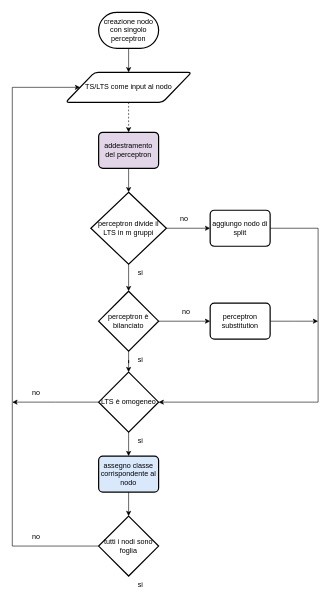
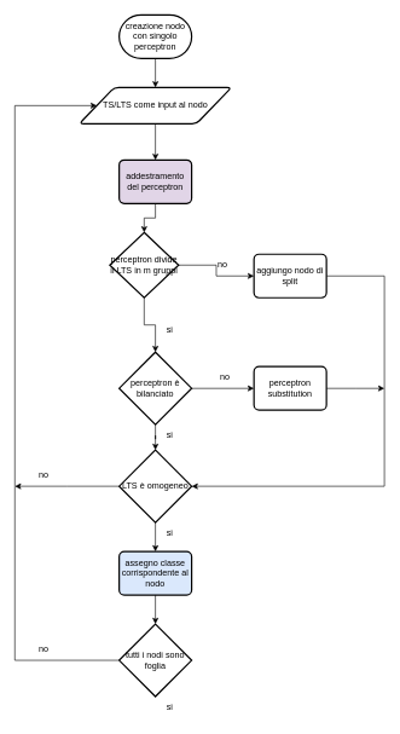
  <mxCell id="0" />
  <mxCell id="1" parent="0" />
  <mxCell id="2" style="edgeStyle=orthogonalEdgeStyle;rounded=0;orthogonalLoop=1;jettySize=auto;html=1;exitX=0.5;exitY=1;exitDx=0;exitDy=0;exitPerimeter=0;entryX=0.5;entryY=0;entryDx=0;entryDy=0;" edge="1" parent="1" source="3" target="5"><mxGeometry relative="1" as="geometry" /></mxCell>
  <mxCell id="3" value="creazione nodo con singolo perceptron" style="strokeWidth=2;html=1;shape=mxgraph.flowchart.terminator;whiteSpace=wrap;" vertex="1" parent="1"><mxGeometry x="164" y="20" width="100" height="60" as="geometry" /></mxCell>
- <mxCell id="4" style="edgeStyle=orthogonalEdgeStyle;rounded=0;orthogonalLoop=1;jettySize=auto;html=1;exitX=0.5;exitY=1;exitDx=0;exitDy=0;entryX=0.5;entryY=0;entryDx=0;entryDy=0;dashed=1;" edge="1" parent="1" source="5" target="7"><mxGeometry relative="1" as="geometry" /></mxCell>
+ <mxCell id="4" style="edgeStyle=orthogonalEdgeStyle;rounded=0;orthogonalLoop=1;jettySize=auto;html=1;exitX=0.5;exitY=1;exitDx=0;exitDy=0;entryX=0.5;entryY=0;entryDx=0;entryDy=0;" edge="1" parent="1" source="5" target="7"><mxGeometry relative="1" as="geometry" /></mxCell>
  <mxCell id="5" value="TS/LTS come input al nodo" style="shape=parallelogram;html=1;strokeWidth=2;perimeter=parallelogramPerimeter;whiteSpace=wrap;rounded=1;arcSize=12;size=0.23;" vertex="1" parent="1"><mxGeometry x="109" y="120" width="210" height="50" as="geometry" /></mxCell>
  <mxCell id="6" style="edgeStyle=orthogonalEdgeStyle;rounded=0;orthogonalLoop=1;jettySize=auto;html=1;exitX=0.5;exitY=1;exitDx=0;exitDy=0;entryX=0.5;entryY=0;entryDx=0;entryDy=0;entryPerimeter=0;" edge="1" parent="1" source="7" target="10"><mxGeometry relative="1" as="geometry" /></mxCell>
  <mxCell id="7" value="addestramento del perceptron" style="rounded=1;whiteSpace=wrap;html=1;absoluteArcSize=1;arcSize=14;strokeWidth=2;fillColor=#e1d5e7;" vertex="1" parent="1"><mxGeometry x="164" y="220" width="100" height="60" as="geometry" /></mxCell>
  <mxCell id="8" style="edgeStyle=orthogonalEdgeStyle;rounded=0;orthogonalLoop=1;jettySize=auto;html=1;exitX=0.5;exitY=1;exitDx=0;exitDy=0;exitPerimeter=0;entryX=0.5;entryY=0;entryDx=0;entryDy=0;entryPerimeter=0;" edge="1" parent="1" source="10" target="13"><mxGeometry relative="1" as="geometry" /></mxCell>
  <mxCell id="9" style="edgeStyle=orthogonalEdgeStyle;rounded=0;orthogonalLoop=1;jettySize=auto;html=1;exitX=1;exitY=0.5;exitDx=0;exitDy=0;exitPerimeter=0;entryX=0;entryY=0.5;entryDx=0;entryDy=0;" edge="1" parent="1" source="10" target="28"><mxGeometry relative="1" as="geometry" /></mxCell>
- <mxCell id="10" value="perceptron divide il LTS in m gruppi" style="strokeWidth=2;html=1;shape=mxgraph.flowchart.decision;whiteSpace=wrap;" vertex="1" parent="1"><mxGeometry x="151" y="320" width="126" height="120" as="geometry" /></mxCell>
+ <mxCell id="10" value="perceptron divide il LTS in m gruppi" style="strokeWidth=2;html=1;shape=mxgraph.flowchart.decision;whiteSpace=wrap;" vertex="1" parent="1"><mxGeometry x="151" y="320" width="95" height="90" as="geometry" /></mxCell>
  <mxCell id="11" style="edgeStyle=orthogonalEdgeStyle;rounded=0;orthogonalLoop=1;jettySize=auto;html=1;exitX=0.5;exitY=1;exitDx=0;exitDy=0;exitPerimeter=0;" edge="1" parent="1" source="13" target="16"><mxGeometry relative="1" as="geometry" /></mxCell>
  <mxCell id="12" style="edgeStyle=orthogonalEdgeStyle;rounded=0;orthogonalLoop=1;jettySize=auto;html=1;exitX=1;exitY=0.5;exitDx=0;exitDy=0;exitPerimeter=0;entryX=0;entryY=0.5;entryDx=0;entryDy=0;" edge="1" parent="1" source="13" target="30"><mxGeometry relative="1" as="geometry" /></mxCell>
  <mxCell id="13" value="perceptron è bilanciato" style="strokeWidth=2;html=1;shape=mxgraph.flowchart.decision;whiteSpace=wrap;" vertex="1" parent="1"><mxGeometry x="164" y="485" width="100" height="100" as="geometry" /></mxCell>
  <mxCell id="14" style="edgeStyle=orthogonalEdgeStyle;rounded=0;orthogonalLoop=1;jettySize=auto;html=1;exitX=0.5;exitY=1;exitDx=0;exitDy=0;exitPerimeter=0;entryX=0.5;entryY=0;entryDx=0;entryDy=0;" edge="1" parent="1" source="16" target="18"><mxGeometry relative="1" as="geometry" /></mxCell>
  <mxCell id="15" style="edgeStyle=orthogonalEdgeStyle;rounded=0;orthogonalLoop=1;jettySize=auto;html=1;exitX=0;exitY=0.5;exitDx=0;exitDy=0;exitPerimeter=0;" edge="1" parent="1" source="16"><mxGeometry relative="1" as="geometry"><mxPoint x="20" y="670" as="targetPoint" /></mxGeometry></mxCell>
  <mxCell id="16" value="LTS è omogeneo" style="strokeWidth=2;html=1;shape=mxgraph.flowchart.decision;whiteSpace=wrap;" vertex="1" parent="1"><mxGeometry x="164" y="620" width="100" height="100" as="geometry" /></mxCell>
  <mxCell id="17" style="edgeStyle=orthogonalEdgeStyle;rounded=0;orthogonalLoop=1;jettySize=auto;html=1;exitX=0.5;exitY=1;exitDx=0;exitDy=0;entryX=0.5;entryY=0;entryDx=0;entryDy=0;entryPerimeter=0;" edge="1" parent="1" source="18" target="19"><mxGeometry relative="1" as="geometry" /></mxCell>
  <mxCell id="18" value="assegno classe corrispondente al nodo" style="rounded=1;whiteSpace=wrap;html=1;absoluteArcSize=1;arcSize=14;strokeWidth=2;fillColor=#dae8fc;" vertex="1" parent="1"><mxGeometry x="164" y="760" width="100" height="60" as="geometry" /></mxCell>
  <mxCell id="19" value="tutti i nodi sono foglia" style="strokeWidth=2;html=1;shape=mxgraph.flowchart.decision;whiteSpace=wrap;" vertex="1" parent="1"><mxGeometry x="164" y="860" width="100" height="100" as="geometry" /></mxCell>
  <mxCell id="20" style="edgeStyle=orthogonalEdgeStyle;rounded=0;orthogonalLoop=1;jettySize=auto;html=1;exitX=0;exitY=0.5;exitDx=0;exitDy=0;exitPerimeter=0;entryX=0;entryY=0.5;entryDx=0;entryDy=0;" edge="1" parent="1" source="19" target="5"><mxGeometry relative="1" as="geometry"><mxPoint x="20" y="140" as="targetPoint" /><Array as="points"><mxPoint x="20" y="910" /><mxPoint x="20" y="145" /></Array></mxGeometry></mxCell>
  <mxCell id="21" value="no" style="text;html=1;strokeColor=none;fillColor=none;align=center;verticalAlign=middle;whiteSpace=wrap;rounded=0;" vertex="1" parent="1"><mxGeometry x="30" y="880" width="60" height="30" as="geometry" /></mxCell>
  <mxCell id="22" value="no" style="text;html=1;strokeColor=none;fillColor=none;align=center;verticalAlign=middle;whiteSpace=wrap;rounded=0;" vertex="1" parent="1"><mxGeometry x="30" y="640" width="60" height="30" as="geometry" /></mxCell>
  <mxCell id="23" value="si" style="text;html=1;strokeColor=none;fillColor=none;align=center;verticalAlign=middle;whiteSpace=wrap;rounded=0;" vertex="1" parent="1"><mxGeometry x="204" y="440" width="60" height="30" as="geometry" /></mxCell>
  <mxCell id="24" value="si" style="text;html=1;strokeColor=none;fillColor=none;align=center;verticalAlign=middle;whiteSpace=wrap;rounded=0;" vertex="1" parent="1"><mxGeometry x="204" y="585" width="60" height="30" as="geometry" /></mxCell>
  <mxCell id="25" value="si" style="text;html=1;strokeColor=none;fillColor=none;align=center;verticalAlign=middle;whiteSpace=wrap;rounded=0;" vertex="1" parent="1"><mxGeometry x="204" y="720" width="60" height="30" as="geometry" /></mxCell>
  <mxCell id="26" value="si" style="text;html=1;strokeColor=none;fillColor=none;align=center;verticalAlign=middle;whiteSpace=wrap;rounded=0;" vertex="1" parent="1"><mxGeometry x="204" y="960" width="60" height="30" as="geometry" /></mxCell>
  <mxCell id="27" style="edgeStyle=orthogonalEdgeStyle;rounded=0;orthogonalLoop=1;jettySize=auto;html=1;exitX=1;exitY=0.5;exitDx=0;exitDy=0;entryX=1;entryY=0.5;entryDx=0;entryDy=0;entryPerimeter=0;" edge="1" parent="1" source="28" target="16"><mxGeometry relative="1" as="geometry"><mxPoint x="530" y="680" as="targetPoint" /><Array as="points"><mxPoint x="530" y="380" /><mxPoint x="530" y="670" /></Array></mxGeometry></mxCell>
  <mxCell id="28" value="aggiungo nodo di split" style="rounded=1;whiteSpace=wrap;html=1;absoluteArcSize=1;arcSize=14;strokeWidth=2;" vertex="1" parent="1"><mxGeometry x="350" y="350" width="100" height="60" as="geometry" /></mxCell>
  <mxCell id="29" style="edgeStyle=orthogonalEdgeStyle;rounded=0;orthogonalLoop=1;jettySize=auto;html=1;exitX=1;exitY=0.5;exitDx=0;exitDy=0;" edge="1" parent="1" source="30"><mxGeometry relative="1" as="geometry"><mxPoint x="530" y="535" as="targetPoint" /></mxGeometry></mxCell>
  <mxCell id="30" value="perceptron substitution" style="rounded=1;whiteSpace=wrap;html=1;absoluteArcSize=1;arcSize=14;strokeWidth=2;" vertex="1" parent="1"><mxGeometry x="350" y="505" width="100" height="60" as="geometry" /></mxCell>
  <mxCell id="31" value="no" style="text;html=1;strokeColor=none;fillColor=none;align=center;verticalAlign=middle;whiteSpace=wrap;rounded=0;" vertex="1" parent="1"><mxGeometry x="277" y="350" width="60" height="30" as="geometry" /></mxCell>
  <mxCell id="32" value="no" style="text;html=1;strokeColor=none;fillColor=none;align=center;verticalAlign=middle;whiteSpace=wrap;rounded=0;" vertex="1" parent="1"><mxGeometry x="280" y="505" width="60" height="30" as="geometry" /></mxCell>
